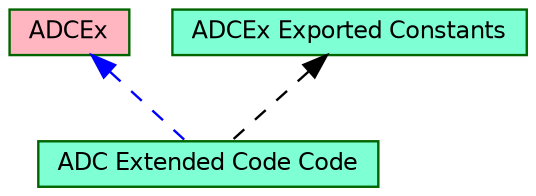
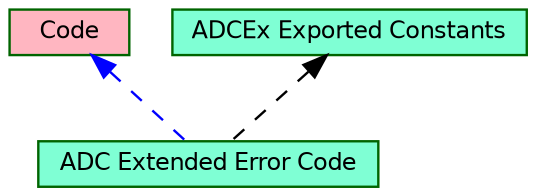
  digraph {
    rankdir=TB
    node [color=darkgreen fillcolor=aquamarine fontname=Helvetica fontsize=10 shape=box style=filled]
    edge [dir=back fontname=Helvetica fontsize=10 labelfontname=Helvetica labelfontsize=10 shape=plaintext style=dashed]
-   n1 [fillcolor=lightpink height=0.2 label=ADCEx width=0.4]
-   n2 [height=0.2 label="ADC Extended Code Code" width=0.4]
+   n1 [fillcolor=lightpink height=0.2 label=Code width=0.4]
+   n2 [height=0.2 label="ADC Extended Error Code" width=0.4]
    n3 [fontcolor=black height=0.2 label="ADCEx Exported Constants" width=0.4]
    n1 -> n2 [color=blue]
    n3 -> n2 [color=black]
  }
